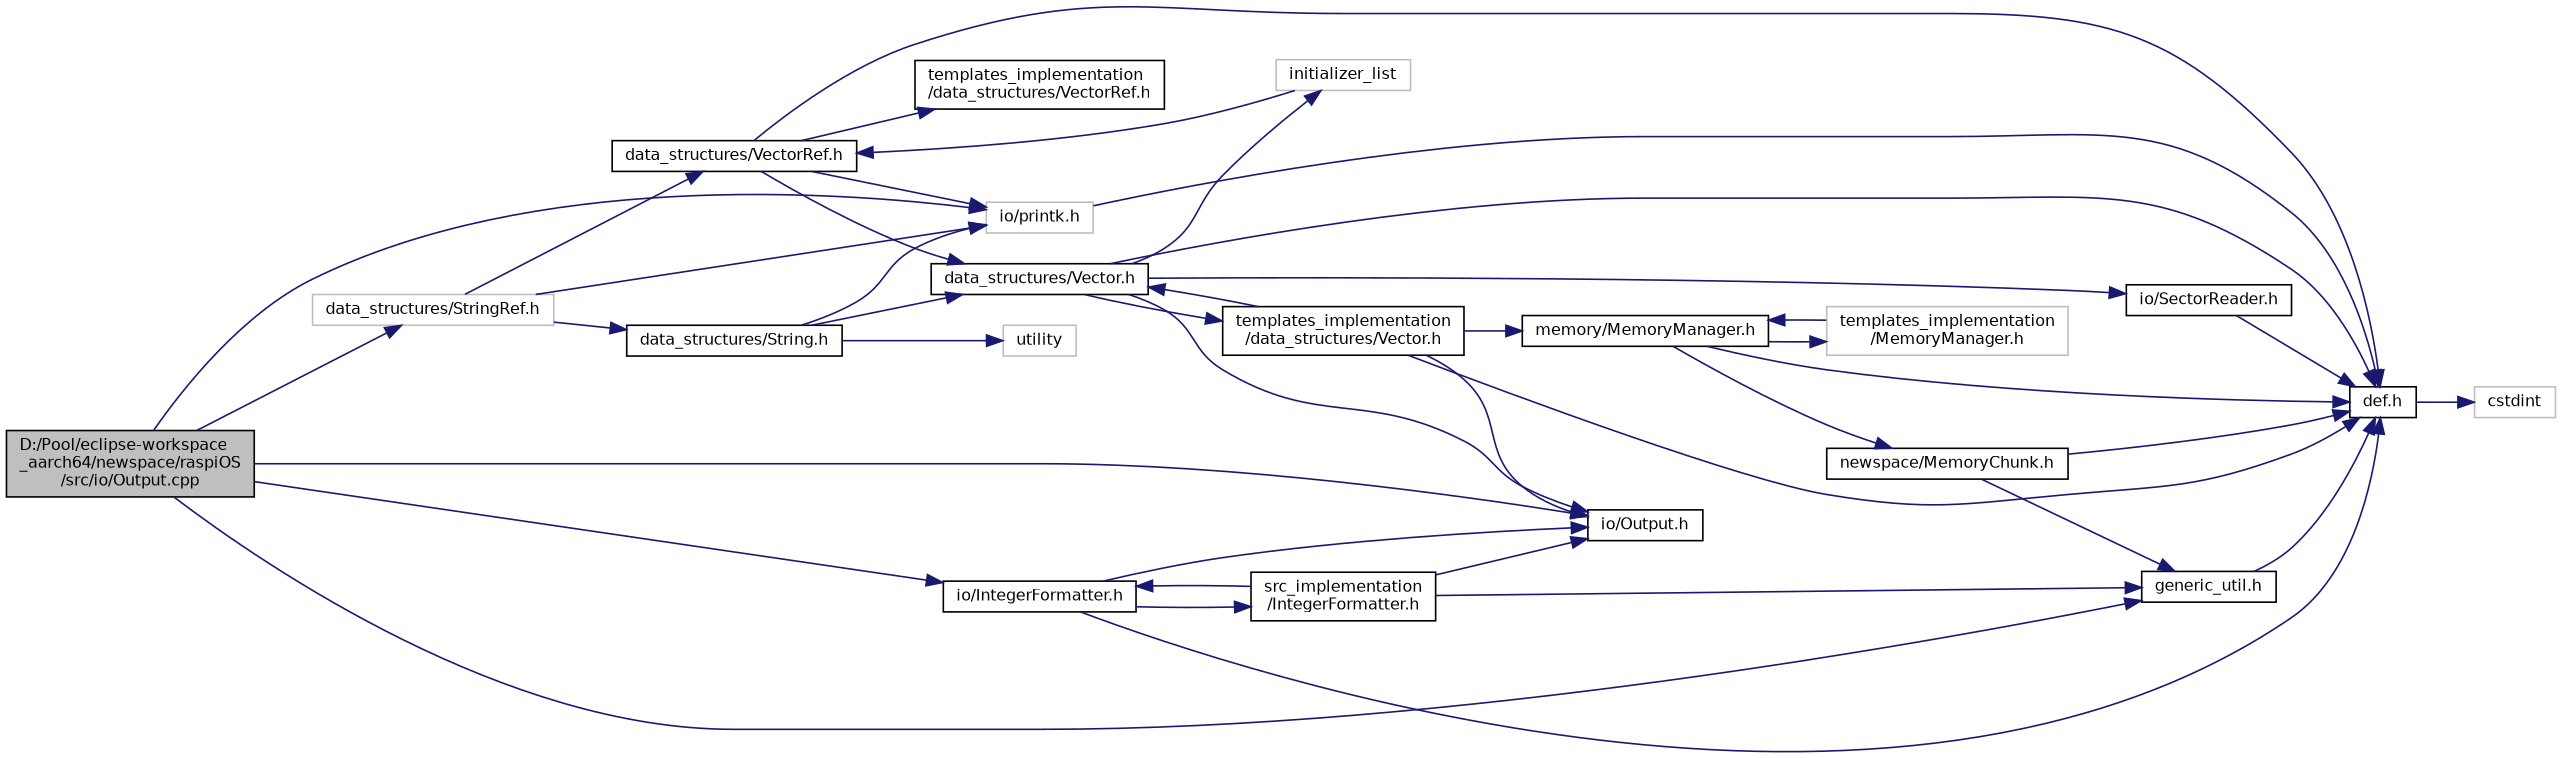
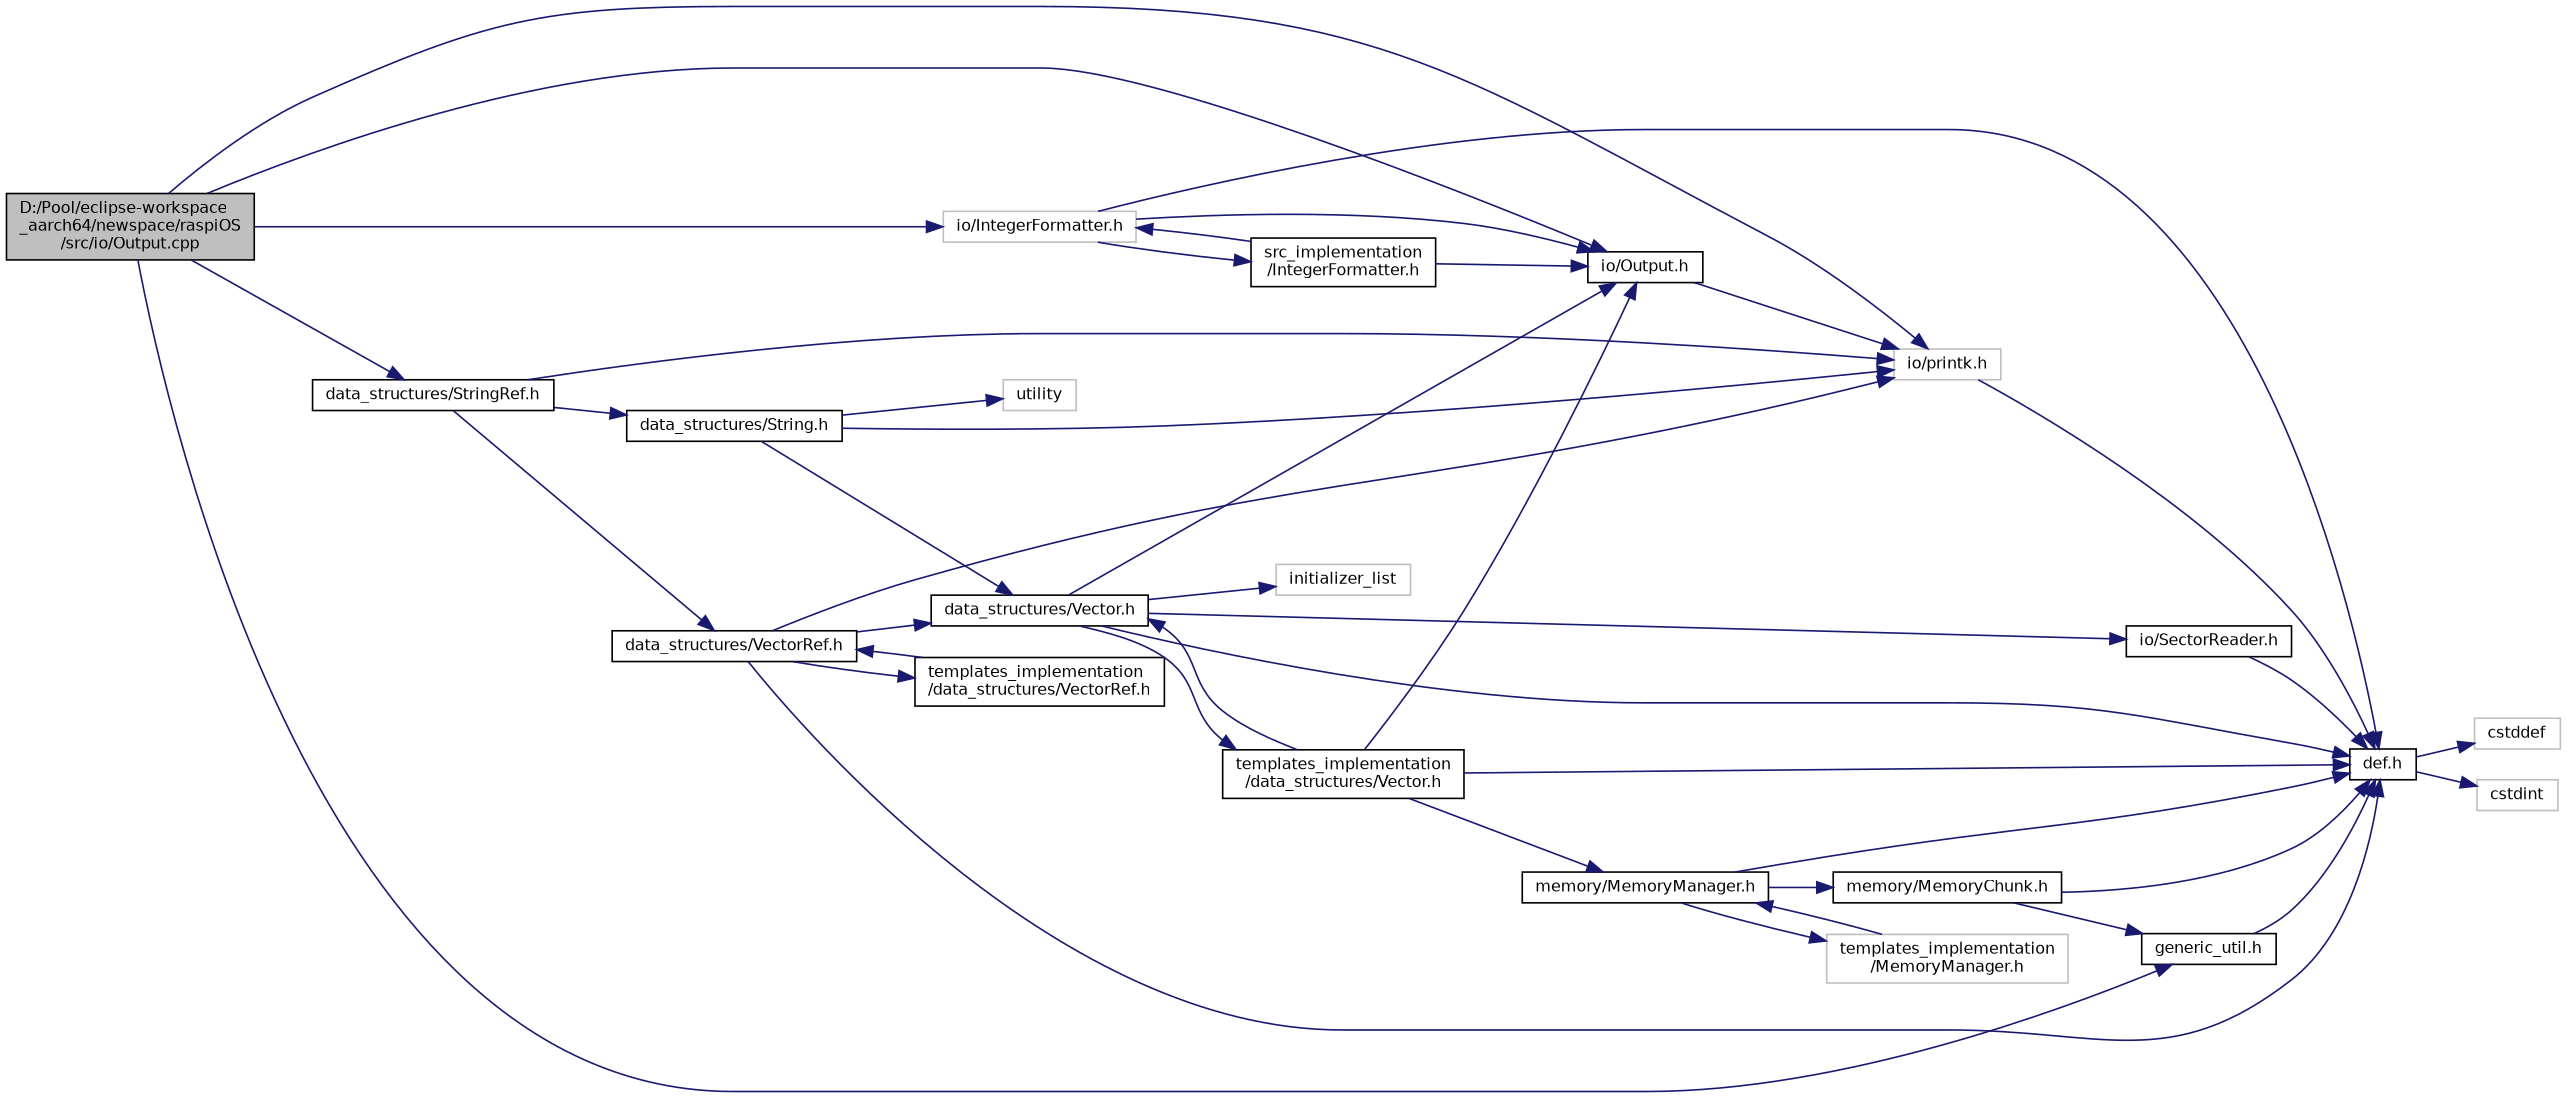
  digraph {
    rankdir=LR
    node [color=black fillcolor=white fontname=Helvetica fontsize=10 shape=record style=filled]
    edge [color=midnightblue fontname=Helvetica fontsize=10 labelfontname=Helvetica labelfontsize=10 style=solid]
    n1 [fillcolor=grey75 fontcolor=black height=0.2 label="D:/Pool/eclipse-workspace\l_aarch64/newspace/raspiOS\l/src/io/Output.cpp" width=0.4]
    n2 [height=0.2 label="io/Output.h" width=0.4]
    n3 [color=grey75 height=0.2 label="io/printk.h" width=0.4]
    n4 [height=0.2 label="generic_util.h" width=0.4]
-   n5 [color=grey75 height=0.2 label="data_structures/StringRef.h" width=0.4]
-   n6 [height=0.2 label="io/IntegerFormatter.h" width=0.4]
+   n5 [height=0.2 label="data_structures/StringRef.h" width=0.4]
+   n6 [color=grey75 height=0.2 label="io/IntegerFormatter.h" width=0.4]
    n7 [height=0.2 label="def.h" width=0.4]
    n8 [height=0.2 label="data_structures/VectorRef.h" width=0.4]
    n9 [height=0.2 label="data_structures/String.h" width=0.4]
    n10 [height=0.2 label="src_implementation\l/IntegerFormatter.h" width=0.4]
+   n11 [color=grey75 height=0.2 label=cstddef width=0.4]
    n12 [color=grey75 height=0.2 label=cstdint width=0.4]
    n13 [height=0.2 label="data_structures/Vector.h" width=0.4]
    n14 [height=0.2 label="templates_implementation\l/data_structures/VectorRef.h" width=0.4]
    n15 [color=grey75 height=0.2 label=utility width=0.4]
    n16 [color=grey75 height=0.2 label=initializer_list width=0.4]
    n17 [height=0.2 label="io/SectorReader.h" width=0.4]
    n18 [height=0.2 label="templates_implementation\l/data_structures/Vector.h" width=0.4]
    n19 [height=0.2 label="memory/MemoryManager.h" width=0.4]
-   n20 [height=0.2 label="newspace/MemoryChunk.h" width=0.4]
+   n20 [height=0.2 label="memory/MemoryChunk.h" width=0.4]
    n21 [color=grey75 height=0.2 label="templates_implementation\l/MemoryManager.h" width=0.4]
    n1 -> n2
    n1 -> n3
    n1 -> n4
    n1 -> n5
    n1 -> n6
+   n2 -> n3
    n3 -> n7
    n4 -> n7
    n5 -> n3
    n5 -> n8
    n5 -> n9
    n6 -> n2
    n6 -> n7
    n6 -> n10
+   n7 -> n11
    n7 -> n12
    n8 -> n3
    n8 -> n7
    n8 -> n13
    n8 -> n14
    n9 -> n3
    n9 -> n13
    n9 -> n15
    n10 -> n2
-   n10 -> n4
    n10 -> n6
    n13 -> n2
    n13 -> n7
    n13 -> n16
    n13 -> n17
    n13 -> n18
-   n16 -> n8
+   n14 -> n8
    n17 -> n7
    n18 -> n2
    n18 -> n7
    n18 -> n13
    n18 -> n19
    n19 -> n7
    n19 -> n20
    n19 -> n21
    n20 -> n4
    n20 -> n7
    n21 -> n19
  }
